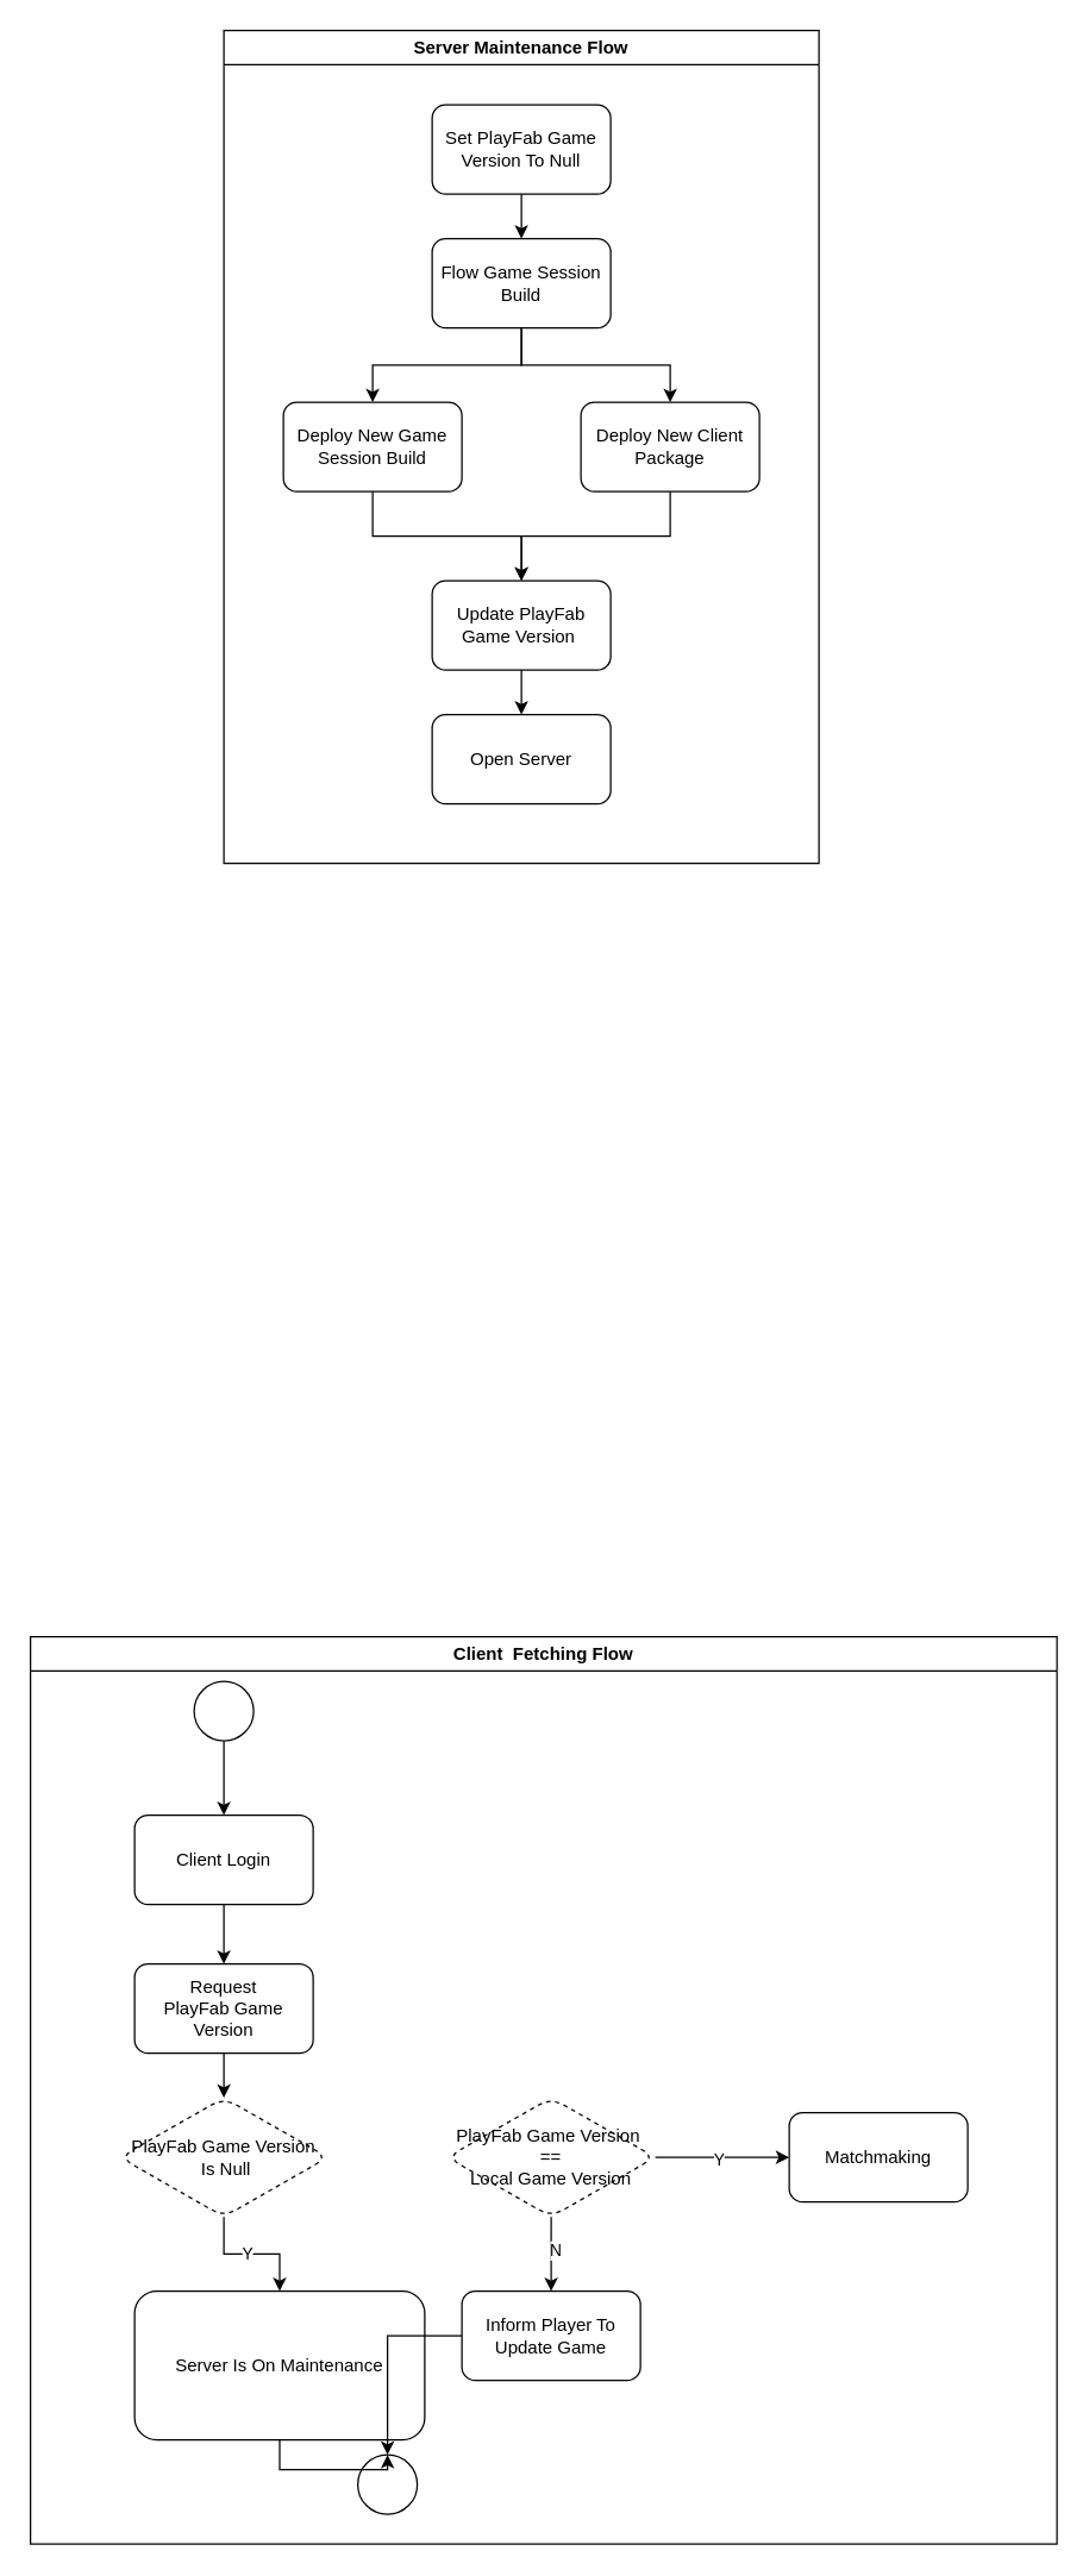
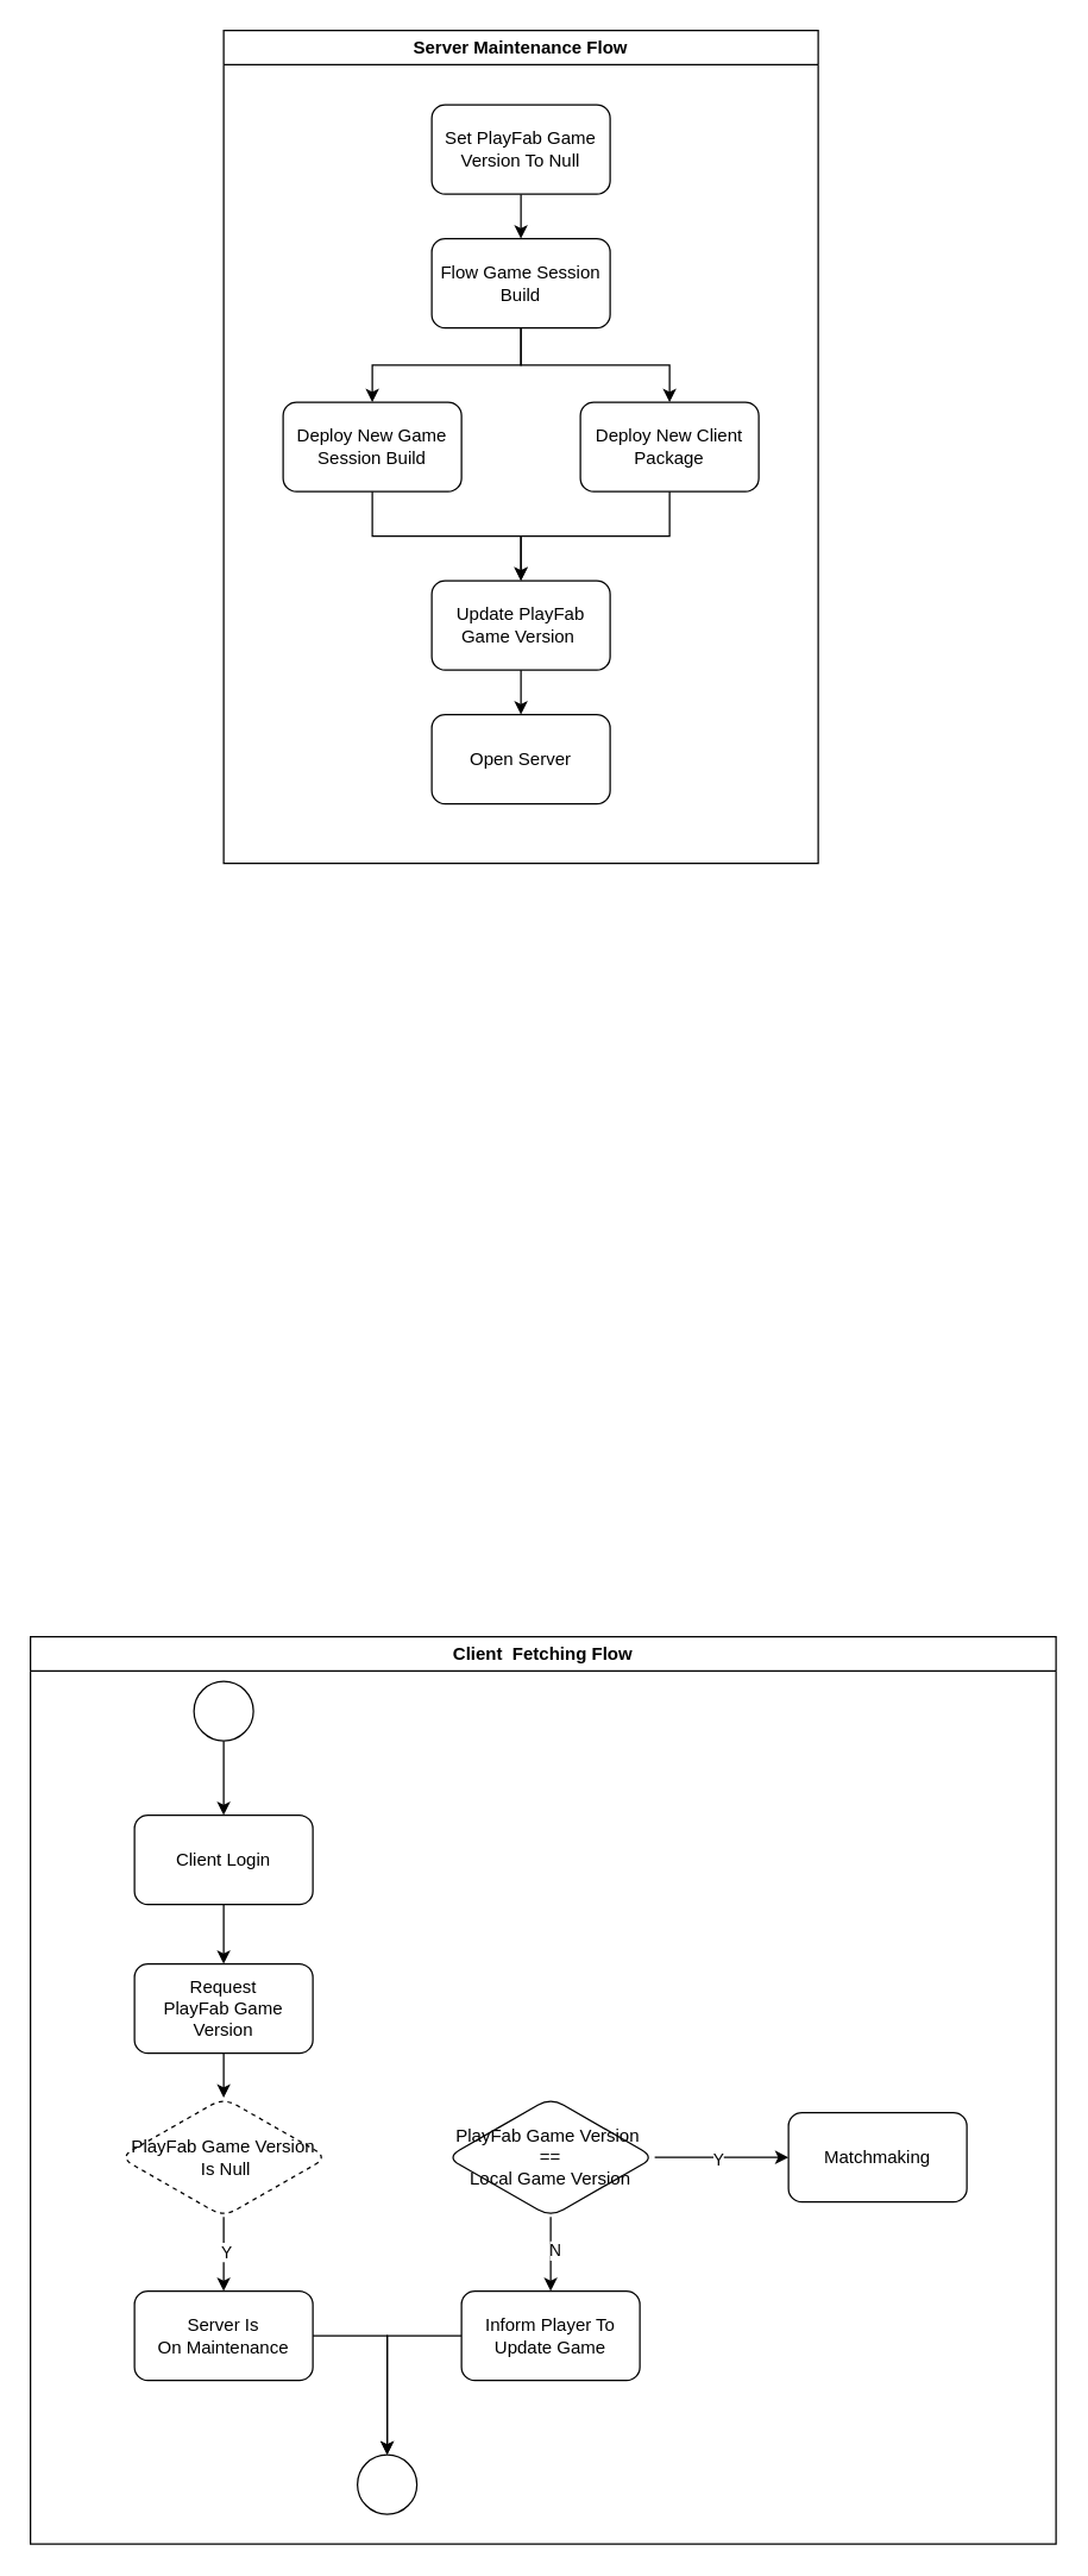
  <mxCell id="0" />
  <mxCell id="1" parent="0" />
  <mxCell id="2" value="Server Maintenance Flow" style="swimlane;whiteSpace=wrap;html=1;" vertex="1" parent="1"><mxGeometry x="150" y="20" width="400" height="560" as="geometry" /></mxCell>
  <mxCell id="3" value="Flow Game Session Build" style="rounded=1;whiteSpace=wrap;html=1;" vertex="1" parent="2"><mxGeometry x="140" y="140" width="120" height="60" as="geometry" /></mxCell>
  <mxCell id="4" value="" style="edgeStyle=orthogonalEdgeStyle;rounded=0;orthogonalLoop=1;jettySize=auto;html=1;" edge="1" parent="2" source="5" target="3"><mxGeometry relative="1" as="geometry" /></mxCell>
  <mxCell id="5" value="Set PlayFab Game Version To Null" style="whiteSpace=wrap;html=1;rounded=1;" vertex="1" parent="2"><mxGeometry x="140" y="50" width="120" height="60" as="geometry" /></mxCell>
  <mxCell id="6" value="Deploy New Game Session Build" style="whiteSpace=wrap;html=1;rounded=1;" vertex="1" parent="2"><mxGeometry x="40" y="250" width="120" height="60" as="geometry" /></mxCell>
  <mxCell id="7" value="" style="edgeStyle=orthogonalEdgeStyle;rounded=0;orthogonalLoop=1;jettySize=auto;html=1;" edge="1" parent="2" source="3" target="6"><mxGeometry relative="1" as="geometry" /></mxCell>
  <mxCell id="8" value="Update PlayFab Game Version&amp;nbsp;" style="whiteSpace=wrap;html=1;rounded=1;" vertex="1" parent="2"><mxGeometry x="140" y="370" width="120" height="60" as="geometry" /></mxCell>
  <mxCell id="9" value="" style="edgeStyle=orthogonalEdgeStyle;rounded=0;orthogonalLoop=1;jettySize=auto;html=1;" edge="1" parent="2" source="6" target="8"><mxGeometry relative="1" as="geometry" /></mxCell>
  <mxCell id="10" value="Deploy New Client Package" style="whiteSpace=wrap;html=1;rounded=1;" vertex="1" parent="2"><mxGeometry x="240" y="250" width="120" height="60" as="geometry" /></mxCell>
  <mxCell id="11" value="" style="edgeStyle=orthogonalEdgeStyle;rounded=0;orthogonalLoop=1;jettySize=auto;html=1;" edge="1" parent="2" source="3" target="10"><mxGeometry relative="1" as="geometry"><mxPoint x="210" y="220" as="sourcePoint" /><mxPoint x="110" y="260" as="targetPoint" /></mxGeometry></mxCell>
  <mxCell id="12" value="" style="edgeStyle=orthogonalEdgeStyle;rounded=0;orthogonalLoop=1;jettySize=auto;html=1;fontStyle=1" edge="1" parent="2" source="10" target="8"><mxGeometry relative="1" as="geometry"><mxPoint x="220" y="230" as="sourcePoint" /><mxPoint x="120" y="270" as="targetPoint" /></mxGeometry></mxCell>
  <mxCell id="13" value="Open Server" style="whiteSpace=wrap;html=1;rounded=1;" vertex="1" parent="2"><mxGeometry x="140" y="460" width="120" height="60" as="geometry" /></mxCell>
  <mxCell id="14" value="" style="edgeStyle=orthogonalEdgeStyle;rounded=0;orthogonalLoop=1;jettySize=auto;html=1;" edge="1" parent="2" source="8" target="13"><mxGeometry relative="1" as="geometry" /></mxCell>
  <mxCell id="15" value="Client &amp;nbsp;Fetching&amp;nbsp;Flow" style="swimlane;whiteSpace=wrap;html=1;" vertex="1" parent="1"><mxGeometry x="20" y="1100" width="690" height="610" as="geometry" /></mxCell>
  <mxCell id="16" value="Client Login" style="whiteSpace=wrap;html=1;rounded=1;" vertex="1" parent="15"><mxGeometry x="70" y="120" width="120" height="60" as="geometry" /></mxCell>
  <mxCell id="17" value="Request PlayFab&amp;nbsp;Game Version" style="whiteSpace=wrap;html=1;rounded=1;" vertex="1" parent="15"><mxGeometry x="70" y="220" width="120" height="60" as="geometry" /></mxCell>
  <mxCell id="18" value="" style="edgeStyle=orthogonalEdgeStyle;rounded=0;orthogonalLoop=1;jettySize=auto;html=1;" edge="1" parent="15" source="16" target="17"><mxGeometry relative="1" as="geometry" /></mxCell>
  <mxCell id="19" value="PlayFab Game Version &amp;nbsp;Is Null" style="rhombus;whiteSpace=wrap;html=1;rounded=1;dashed=1;" vertex="1" parent="15"><mxGeometry x="60" y="310" width="140" height="80" as="geometry" /></mxCell>
  <mxCell id="20" value="" style="edgeStyle=orthogonalEdgeStyle;rounded=0;orthogonalLoop=1;jettySize=auto;html=1;" edge="1" parent="15" source="17" target="19"><mxGeometry relative="1" as="geometry" /></mxCell>
- <mxCell id="21" value="Server Is On&amp;nbsp;Maintenance" style="whiteSpace=wrap;html=1;rounded=1;" vertex="1" parent="15"><mxGeometry x="70" y="440" width="195" height="100" as="geometry" /></mxCell>
+ <mxCell id="21" value="Server Is On&amp;nbsp;Maintenance" style="whiteSpace=wrap;html=1;rounded=1;" vertex="1" parent="15"><mxGeometry x="70" y="440" width="120" height="60" as="geometry" /></mxCell>
  <mxCell id="22" value="" style="edgeStyle=orthogonalEdgeStyle;rounded=0;orthogonalLoop=1;jettySize=auto;html=1;" edge="1" parent="15" source="19" target="21"><mxGeometry relative="1" as="geometry" /></mxCell>
  <mxCell id="23" value="Y" style="edgeLabel;html=1;align=center;verticalAlign=middle;resizable=0;points=[];" vertex="1" connectable="0" parent="22"><mxGeometry x="-0.08" y="1" relative="1" as="geometry"><mxPoint as="offset" /></mxGeometry></mxCell>
  <mxCell id="24" value="" style="ellipse;whiteSpace=wrap;html=1;aspect=fixed;" vertex="1" parent="15"><mxGeometry x="220" y="550" width="40" height="40" as="geometry" /></mxCell>
  <mxCell id="25" value="" style="edgeStyle=orthogonalEdgeStyle;rounded=0;orthogonalLoop=1;jettySize=auto;html=1;" edge="1" parent="15" source="21" target="24"><mxGeometry relative="1" as="geometry" /></mxCell>
  <mxCell id="26" value="" style="edgeStyle=orthogonalEdgeStyle;rounded=0;orthogonalLoop=1;jettySize=auto;html=1;" edge="1" parent="15" source="35" target="16"><mxGeometry relative="1" as="geometry" /></mxCell>
- <mxCell id="27" value="PlayFab Game Version&amp;nbsp;&lt;br&gt;==&lt;br&gt;Local Game Version" style="rhombus;whiteSpace=wrap;html=1;rounded=1;dashed=1;" vertex="1" parent="15"><mxGeometry x="280" y="310" width="140" height="80" as="geometry" /></mxCell>
+ <mxCell id="27" value="PlayFab Game Version&amp;nbsp;&lt;br&gt;==&lt;br&gt;Local Game Version" style="rhombus;whiteSpace=wrap;html=1;rounded=1;" vertex="1" parent="15"><mxGeometry x="280" y="310" width="140" height="80" as="geometry" /></mxCell>
  <mxCell id="28" value="" style="edgeStyle=orthogonalEdgeStyle;rounded=0;orthogonalLoop=1;jettySize=auto;html=1;entryX=0.5;entryY=0;entryDx=0;entryDy=0;" edge="1" parent="15" source="29" target="24"><mxGeometry relative="1" as="geometry"><mxPoint x="350" y="610" as="targetPoint" /></mxGeometry></mxCell>
  <mxCell id="29" value="Inform Player To Update Game" style="whiteSpace=wrap;html=1;rounded=1;" vertex="1" parent="15"><mxGeometry x="290" y="440" width="120" height="60" as="geometry" /></mxCell>
  <mxCell id="30" value="" style="edgeStyle=orthogonalEdgeStyle;rounded=0;orthogonalLoop=1;jettySize=auto;html=1;" edge="1" parent="15" source="27" target="29"><mxGeometry relative="1" as="geometry" /></mxCell>
  <mxCell id="31" value="N" style="edgeLabel;html=1;align=center;verticalAlign=middle;resizable=0;points=[];" vertex="1" connectable="0" parent="30"><mxGeometry x="-0.12" y="2" relative="1" as="geometry"><mxPoint as="offset" /></mxGeometry></mxCell>
  <mxCell id="32" value="Matchmaking" style="whiteSpace=wrap;html=1;rounded=1;" vertex="1" parent="15"><mxGeometry x="510" y="320" width="120" height="60" as="geometry" /></mxCell>
  <mxCell id="33" value="" style="edgeStyle=orthogonalEdgeStyle;rounded=0;orthogonalLoop=1;jettySize=auto;html=1;" edge="1" parent="15" source="27" target="32"><mxGeometry relative="1" as="geometry" /></mxCell>
  <mxCell id="34" value="Y" style="edgeLabel;html=1;align=center;verticalAlign=middle;resizable=0;points=[];" vertex="1" connectable="0" parent="33"><mxGeometry x="-0.067" y="-1" relative="1" as="geometry"><mxPoint as="offset" /></mxGeometry></mxCell>
  <mxCell id="35" value="" style="ellipse;whiteSpace=wrap;html=1;aspect=fixed;" vertex="1" parent="15"><mxGeometry x="110" y="30" width="40" height="40" as="geometry" /></mxCell>
